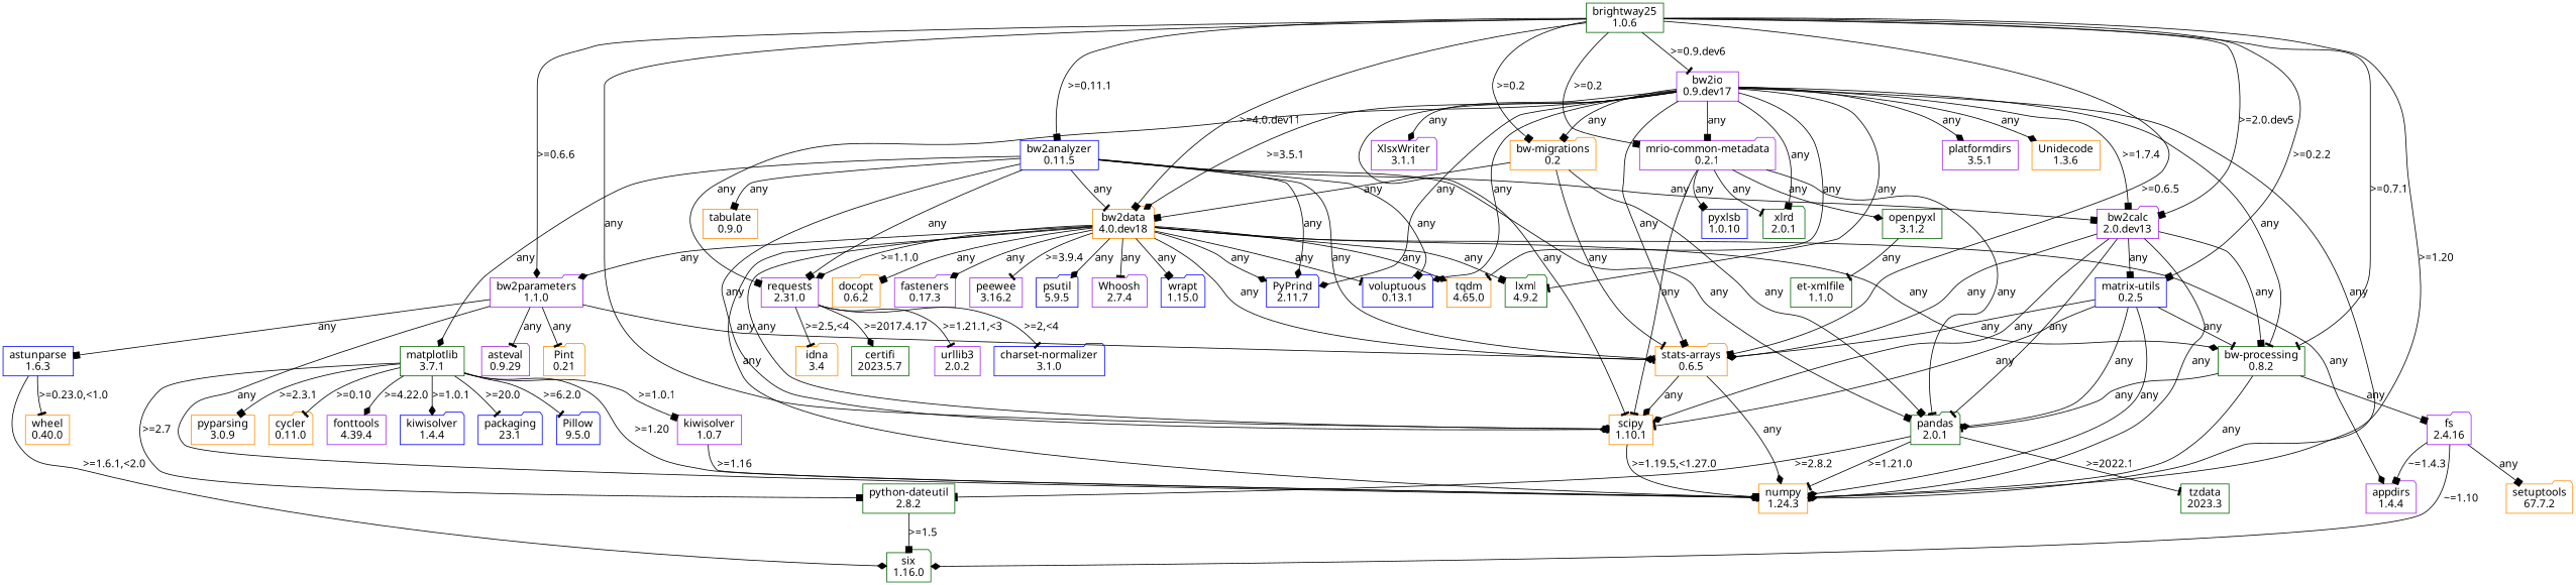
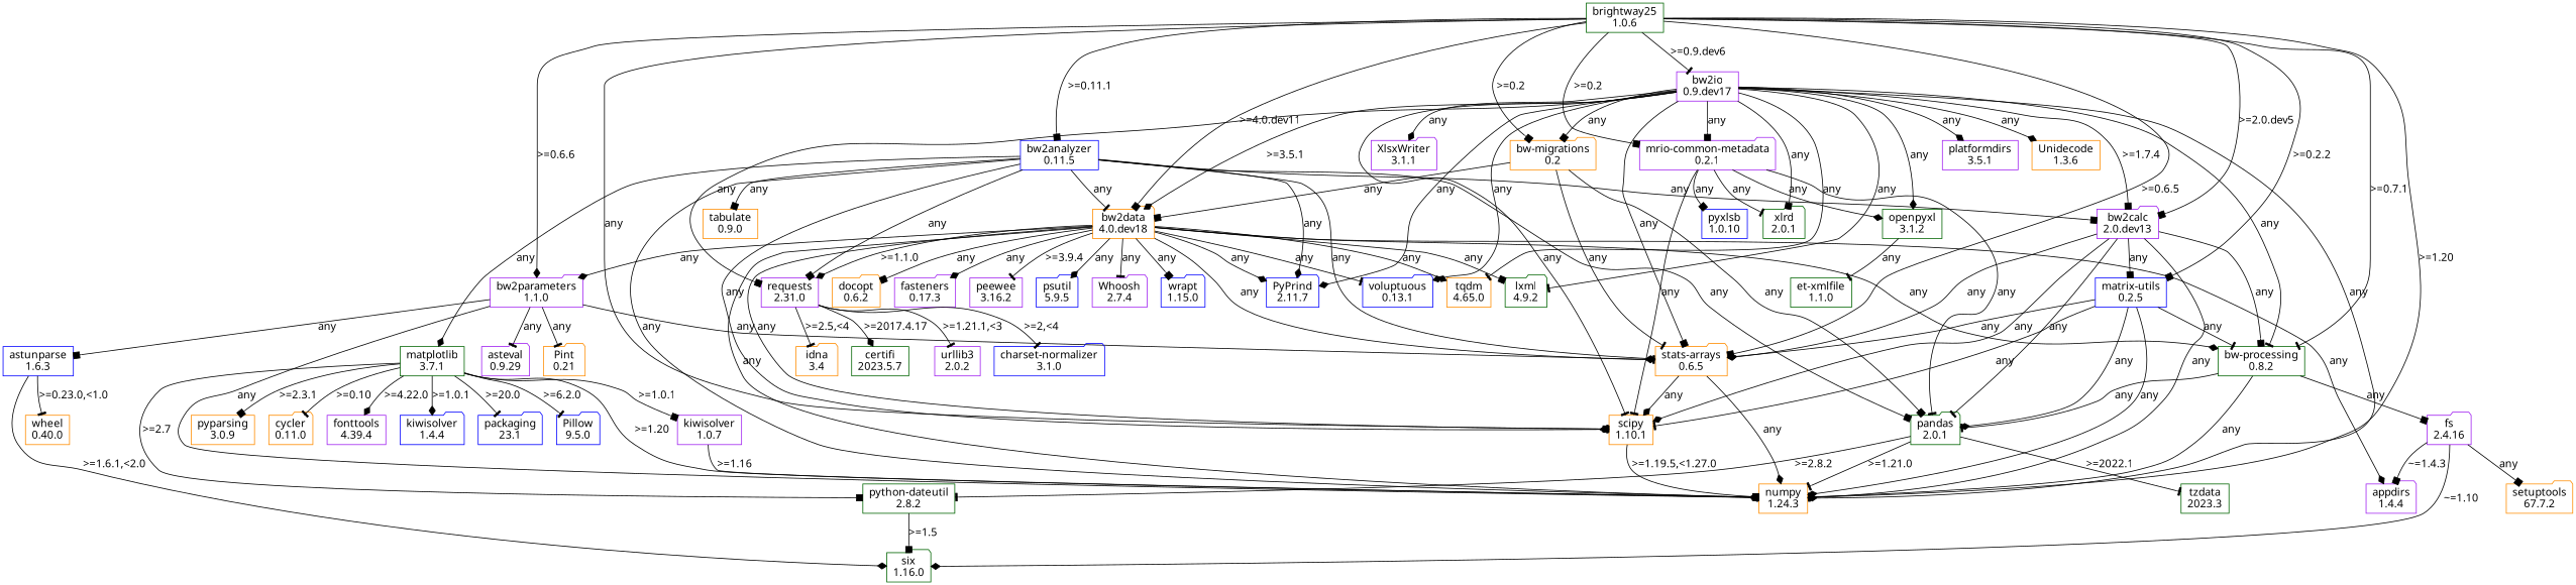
  digraph {
    fontname="Noto Sans"
    node [color=purple fontname="Noto Sans" shape=folder]
    edge [arrowhead=box fontname="Noto Sans"]
    n1 [color=darkorange label="bw-migrations\n0.2"]
    n2 [color=darkorange label="stats-arrays\n0.6.5"]
    n3 [color=darkorange label="bw2data\n4.0.dev18"]
    n4 [color=darkgreen label="pandas\n2.0.1"]
    n5 [color=darkorange label="numpy\n1.24.3" shape=box]
    n6 [color=darkorange label="scipy\n1.10.1" shape=box]
    n7 [color=darkgreen label="bw-processing\n0.8.2" shape=box]
    n8 [label="appdirs\n1.4.4"]
    n9 [label="bw2parameters\n1.1.0"]
    n10 [color=blue label="PyPrind\n2.11.7"]
    n11 [label="requests\n2.31.0" shape=box]
    n12 [color=darkorange label="docopt\n0.6.2"]
    n13 [label="fasteners\n0.17.3"]
    n14 [color=darkgreen label="lxml\n4.9.2"]
    n15 [label="peewee\n3.16.2" shape=box]
    n16 [color=blue label="psutil\n5.9.5"]
    n17 [color=darkorange label="tqdm\n4.65.0" shape=box]
    n18 [color=blue label="voluptuous\n0.13.1"]
    n19 [label="Whoosh\n2.7.4"]
    n20 [color=blue label="wrapt\n1.15.0"]
    n21 [color=darkgreen label="python-dateutil\n2.8.2" shape=box]
    n22 [color=darkgreen label="tzdata\n2023.3" shape=box]
    n23 [label="fs\n2.4.16"]
    n24 [label="asteval\n0.9.29"]
    n25 [color=blue label="astunparse\n1.6.3" shape=box]
    n26 [color=darkorange label="Pint\n0.21"]
    n27 [color=blue label="charset-normalizer\n3.1.0"]
    n28 [color=darkgreen label="certifi\n2023.5.7" shape=box]
    n29 [color=darkorange label="idna\n3.4"]
    n30 [label="urllib3\n2.0.2" shape=box]
    n31 [color=darkgreen label="six\n1.16.0"]
    n32 [color=darkorange label="setuptools\n67.7.2"]
    n33 [color=darkgreen label="et-xmlfile\n1.1.0" shape=box]
    n34 [color=blue label="matrix-utils\n0.2.5" shape=box]
    n35 [label="mrio-common-metadata\n0.2.1"]
    n36 [color=darkgreen label="openpyxl\n3.1.2" shape=box]
    n37 [color=blue label="pyxlsb\n1.0.10" shape=box]
    n38 [color=darkgreen label="xlrd\n2.0.1"]
    n39 [color=darkorange label="wheel\n0.40.0" shape=box]
    n40 [color=darkgreen label="brightway25\n1.0.6" shape=box]
    n41 [color=blue label="bw2analyzer\n0.11.5" shape=box]
    n42 [label="bw2calc\n2.0.dev13"]
    n43 [label="bw2io\n0.9.dev17" shape=box]
    n44 [color=darkgreen label="matplotlib\n3.7.1" shape=box]
    n45 [color=darkorange label="tabulate\n0.9.0" shape=box]
    n46 [label="platformdirs\n3.5.1" shape=box]
    n47 [color=darkorange label="Unidecode\n1.3.6" shape=box]
    n48 [label="XlsxWriter\n3.1.1"]
    n49 [label="kiwisolver\n1.0.7" shape=box]
    n50 [color=darkorange label="cycler\n0.11.0"]
    n51 [label="fonttools\n4.39.4" shape=box]
    n52 [color=blue label="kiwisolver\n1.4.4"]
    n53 [color=blue label="packaging\n23.1"]
    n54 [color=blue label="Pillow\n9.5.0"]
    n55 [color=darkorange label="pyparsing\n3.0.9" shape=box]
    n1 -> n2 [arrowhead=tee label=any]
    n1 -> n3 [label=any]
    n1 -> n4 [label=any]
    n2 -> n5 [arrowhead=diamond label=any]
    n2 -> n6 [arrowhead=diamond label=any]
    n3 -> n2 [arrowhead=diamond label=any]
    n3 -> n5 [label=any]
    n3 -> n6 [arrowhead=tee label=any]
    n3 -> n7 [arrowhead=diamond label=any]
    n3 -> n8 [arrowhead=diamond label=any]
    n3 -> n9 [arrowhead=diamond label=any]
    n3 -> n10 [arrowhead=diamond label=any]
    n3 -> n11 [arrowhead=diamond label=">=1.1.0"]
    n3 -> n12 [label=any]
    n3 -> n13 [arrowhead=diamond label=any]
    n3 -> n14 [label=any]
    n3 -> n15 [arrowhead=tee label=">=3.9.4"]
    n3 -> n16 [arrowhead=diamond label=any]
    n3 -> n17 [arrowhead=diamond label=any]
    n3 -> n18 [arrowhead=tee label=any]
    n3 -> n19 [arrowhead=tee label=any]
    n3 -> n20 [label=any]
    n4 -> n5 [arrowhead=tee label=">=1.21.0"]
    n4 -> n21 [arrowhead=tee label=">=2.8.2"]
    n4 -> n22 [arrowhead=tee label=">=2022.1"]
    n6 -> n5 [label=">=1.19.5,<1.27.0"]
    n7 -> n4 [arrowhead=tee label=any]
    n7 -> n5 [arrowhead=tee label=any]
    n7 -> n23 [label=any]
    n9 -> n2 [arrowhead=tee label=any]
    n9 -> n5 [arrowhead=tee label=any]
    n9 -> n24 [arrowhead=tee label=any]
    n9 -> n25 [label=any]
    n9 -> n26 [arrowhead=tee label=any]
    n11 -> n27 [arrowhead=tee label=">=2,<4"]
    n11 -> n28 [arrowhead=diamond label=">=2017.4.17"]
    n11 -> n29 [arrowhead=tee label=">=2.5,<4"]
    n11 -> n30 [arrowhead=tee label=">=1.21.1,<3"]
    n21 -> n31 [label=">=1.5"]
    n23 -> n8 [label="~=1.4.3"]
    n23 -> n31 [arrowhead=diamond label="~=1.10"]
    n23 -> n32 [label=any]
    n25 -> n31 [arrowhead=diamond label=">=1.6.1,<2.0"]
    n25 -> n39 [arrowhead=tee label=">=0.23.0,<1.0"]
    n34 -> n2 [arrowhead=diamond label=any]
    n34 -> n4 [arrowhead=diamond label=any]
    n34 -> n5 [arrowhead=diamond label=any]
    n34 -> n6 [arrowhead=tee label=any]
    n34 -> n7 [arrowhead=tee label=any]
    n35 -> n4 [arrowhead=tee label=any]
    n35 -> n6 [arrowhead=tee label=any]
    n35 -> n36 [arrowhead=diamond label=any]
    n35 -> n37 [label=any]
    n35 -> n38 [arrowhead=tee label=any]
    n36 -> n33 [arrowhead=tee label=any]
    n40 -> n1 [label=">=0.2"]
    n40 -> n2 [label=">=0.6.5"]
    n40 -> n3 [label=">=4.0.dev11"]
    n40 -> n5 [arrowhead=tee label=">=1.20"]
    n40 -> n6 [label=any]
    n40 -> n7 [arrowhead=tee label=">=0.7.1"]
    n40 -> n9 [arrowhead=diamond label=">=0.6.6"]
    n40 -> n34 [label=">=0.2.2"]
    n40 -> n35 [label=">=0.2"]
    n40 -> n41 [label=">=0.11.1"]
    n40 -> n42 [label=">=2.0.dev5"]
    n40 -> n43 [arrowhead=tee label=">=0.9.dev6"]
    n41 -> n2 [arrowhead=diamond label=any]
    n41 -> n3 [arrowhead=tee label=any]
    n41 -> n4 [label=any]
-   n41 -> n18 [label=any]
+   n41 -> n5 [label=any]
    n41 -> n6 [arrowhead=diamond label=any]
    n41 -> n10 [arrowhead=diamond label=any]
    n41 -> n11 [label=any]
    n41 -> n42 [label=any]
    n41 -> n44 [arrowhead=diamond label=any]
    n41 -> n45 [label=any]
    n42 -> n2 [arrowhead=diamond label=any]
    n42 -> n4 [arrowhead=tee label=any]
    n42 -> n5 [arrowhead=tee label=any]
    n42 -> n6 [arrowhead=diamond label=any]
    n42 -> n7 [label=any]
    n42 -> n34 [label=any]
    n43 -> n1 [label=any]
    n43 -> n2 [label=any]
    n43 -> n3 [arrowhead=diamond label=">=3.5.1"]
    n43 -> n5 [arrowhead=diamond label=any]
    n43 -> n6 [arrowhead=tee label=any]
    n43 -> n7 [arrowhead=tee label=any]
    n43 -> n10 [arrowhead=diamond label=any]
    n43 -> n11 [label=any]
    n43 -> n14 [arrowhead=tee label=any]
    n43 -> n17 [arrowhead=tee label=any]
    n43 -> n18 [arrowhead=diamond label=any]
    n43 -> n35 [label=any]
+   n43 -> n36 [arrowhead=diamond label=any]
    n43 -> n38 [label=any]
    n43 -> n42 [label=">=1.7.4"]
    n43 -> n46 [arrowhead=diamond label=any]
    n43 -> n47 [arrowhead=diamond label=any]
    n43 -> n48 [arrowhead=diamond label=any]
    n44 -> n5 [label=">=1.20"]
    n44 -> n21 [label=">=2.7"]
    n44 -> n49 [label=">=1.0.1"]
    n44 -> n50 [arrowhead=tee label=">=0.10"]
    n44 -> n51 [arrowhead=diamond label=">=4.22.0"]
    n44 -> n52 [arrowhead=diamond label=">=1.0.1"]
    n44 -> n53 [arrowhead=tee label=">=20.0"]
    n44 -> n54 [arrowhead=tee label=">=6.2.0"]
    n44 -> n55 [label=">=2.3.1"]
    n49 -> n5 [arrowhead=diamond label=">=1.16"]
  }
